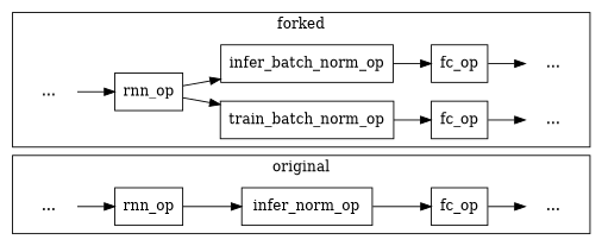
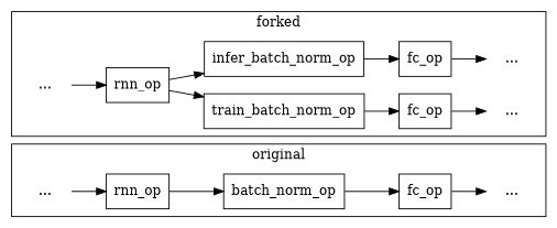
  digraph {
    rankdir=LR
    node [shape=box]
    n1 [label="..." shape=plaintext]
    n2 [label=rnn_op]
-   n3 [label=infer_norm_op]
+   n3 [label=batch_norm_op]
    n4 [label=fc_op]
    n5 [label="..." shape=plaintext]
    n6 [label="..." shape=plaintext]
    n7 [label=rnn_op]
    n8 [label=train_batch_norm_op]
    n9 [label=infer_batch_norm_op]
    n10 [label=fc_op]
    n11 [label=fc_op]
    n12 [label="..." shape=plaintext]
    n13 [label="..." shape=plaintext]
    subgraph cluster_1 {
      label=original
      n1
      n2
      n3
      n4
      n5
    }
    subgraph cluster_2 {
      label=forked
      n6
      n7
      n8
      n9
      n10
      n11
      n12
      n13
    }
    n1 -> n2
    n2 -> n3
    n3 -> n4
    n4 -> n5
    n6 -> n7
    n7 -> n8
    n7 -> n9
    n8 -> n10
    n9 -> n11
    n10 -> n12
    n11 -> n13
  }
